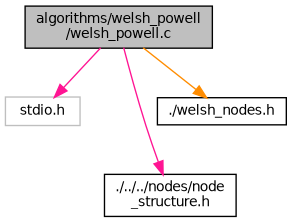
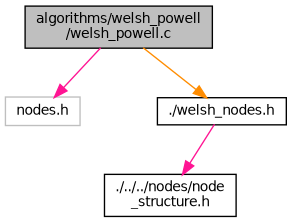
  digraph {
    node [color=black fillcolor=white fontname=Helvetica fontsize=10 shape=record style=filled]
    edge [color=deeppink fontname=Helvetica fontsize=10 labelfontname=Helvetica labelfontsize=10 style=solid]
    n1 [fillcolor=grey75 fontcolor=black height=0.2 label="algorithms/welsh_powell\l/welsh_powell.c" width=0.4]
-   n2 [color=grey75 height=0.2 label="stdio.h" width=0.4]
+   n2 [color=grey75 height=0.2 label="nodes.h" width=0.4]
    n3 [height=0.2 label="./../../nodes/node\l_structure.h" width=0.4]
    n4 [height=0.2 label="./welsh_nodes.h" width=0.4]
    n1 -> n2
-   n1 -> n3
+   n4 -> n3
    n1 -> n4 [color=darkorange]
  }
